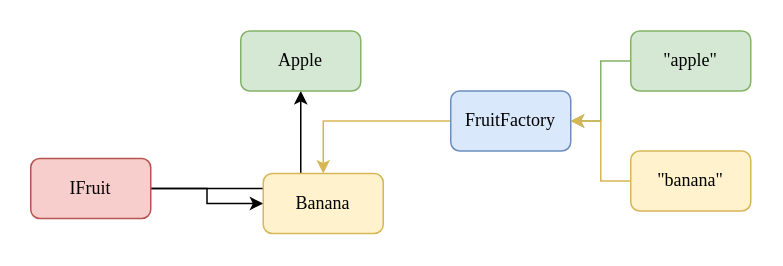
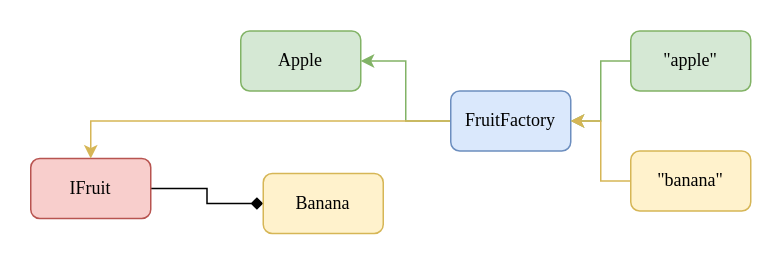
  <mxCell id="0" />
  <mxCell id="1" parent="0" />
- <mxCell id="2" style="edgeStyle=orthogonalEdgeStyle;rounded=0;orthogonalLoop=1;jettySize=auto;html=1;" edge="1" parent="1" source="4" target="5"><mxGeometry relative="1" as="geometry" /></mxCell>
- <mxCell id="3" style="edgeStyle=orthogonalEdgeStyle;rounded=0;orthogonalLoop=1;jettySize=auto;html=1;" edge="1" parent="1" source="4" target="6"><mxGeometry relative="1" as="geometry" /></mxCell>
+ <mxCell id="3" style="edgeStyle=orthogonalEdgeStyle;rounded=0;orthogonalLoop=1;jettySize=auto;html=1;endArrow=diamond;" edge="1" parent="1" source="4" target="6"><mxGeometry relative="1" as="geometry" /></mxCell>
  <mxCell id="4" value="&lt;font face=&quot;Comic Sans MS&quot;&gt;IFruit&lt;/font&gt;" style="rounded=1;whiteSpace=wrap;html=1;fillColor=#f8cecc;strokeColor=#b85450;" vertex="1" parent="1"><mxGeometry x="20" y="105" width="80" height="40" as="geometry" /></mxCell>
  <mxCell id="5" value="&lt;font face=&quot;Comic Sans MS&quot;&gt;Apple&lt;/font&gt;" style="rounded=1;whiteSpace=wrap;html=1;fillColor=#d5e8d4;strokeColor=#82b366;" vertex="1" parent="1"><mxGeometry x="160" y="20" width="80" height="40" as="geometry" /></mxCell>
  <mxCell id="6" value="&lt;font face=&quot;Comic Sans MS&quot;&gt;Banana&lt;/font&gt;" style="rounded=1;whiteSpace=wrap;html=1;fillColor=#fff2cc;strokeColor=#d6b656;" vertex="1" parent="1"><mxGeometry x="175" y="115" width="80" height="40" as="geometry" /></mxCell>
- <mxCell id="8" style="edgeStyle=orthogonalEdgeStyle;rounded=0;orthogonalLoop=1;jettySize=auto;html=1;fillColor=#fff2cc;strokeColor=#d6b656;" edge="1" parent="1" source="9" target="6"><mxGeometry relative="1" as="geometry" /></mxCell>
+ <mxCell id="7" style="edgeStyle=orthogonalEdgeStyle;rounded=0;orthogonalLoop=1;jettySize=auto;html=1;entryX=1;entryY=0.5;entryDx=0;entryDy=0;fillColor=#d5e8d4;strokeColor=#82b366;" edge="1" parent="1" source="9" target="5"><mxGeometry relative="1" as="geometry" /></mxCell>
+ <mxCell id="8" style="edgeStyle=orthogonalEdgeStyle;rounded=0;orthogonalLoop=1;jettySize=auto;html=1;fillColor=#fff2cc;strokeColor=#d6b656;" edge="1" parent="1" source="9" target="4"><mxGeometry relative="1" as="geometry" /></mxCell>
  <mxCell id="9" value="&lt;font face=&quot;Comic Sans MS&quot;&gt;FruitFactory&lt;/font&gt;" style="rounded=1;whiteSpace=wrap;html=1;fillColor=#dae8fc;strokeColor=#6c8ebf;" vertex="1" parent="1"><mxGeometry x="300" y="60" width="80" height="40" as="geometry" /></mxCell>
  <mxCell id="10" style="edgeStyle=orthogonalEdgeStyle;rounded=0;orthogonalLoop=1;jettySize=auto;html=1;entryX=1;entryY=0.5;entryDx=0;entryDy=0;fillColor=#d5e8d4;strokeColor=#82b366;" edge="1" parent="1" source="11" target="9"><mxGeometry relative="1" as="geometry" /></mxCell>
  <mxCell id="11" value="&lt;font face=&quot;Comic Sans MS&quot;&gt;&quot;apple&quot;&lt;/font&gt;" style="rounded=1;whiteSpace=wrap;html=1;fillColor=#d5e8d4;strokeColor=#82b366;" vertex="1" parent="1"><mxGeometry x="420" y="20" width="80" height="40" as="geometry" /></mxCell>
  <mxCell id="12" style="edgeStyle=orthogonalEdgeStyle;rounded=0;orthogonalLoop=1;jettySize=auto;html=1;entryX=1;entryY=0.5;entryDx=0;entryDy=0;fillColor=#fff2cc;strokeColor=#d6b656;" edge="1" parent="1" source="13" target="9"><mxGeometry relative="1" as="geometry" /></mxCell>
  <mxCell id="13" value="&lt;font face=&quot;Comic Sans MS&quot;&gt;&quot;banana&quot;&lt;/font&gt;" style="rounded=1;whiteSpace=wrap;html=1;fillColor=#fff2cc;strokeColor=#d6b656;" vertex="1" parent="1"><mxGeometry x="420" y="100" width="80" height="40" as="geometry" /></mxCell>
